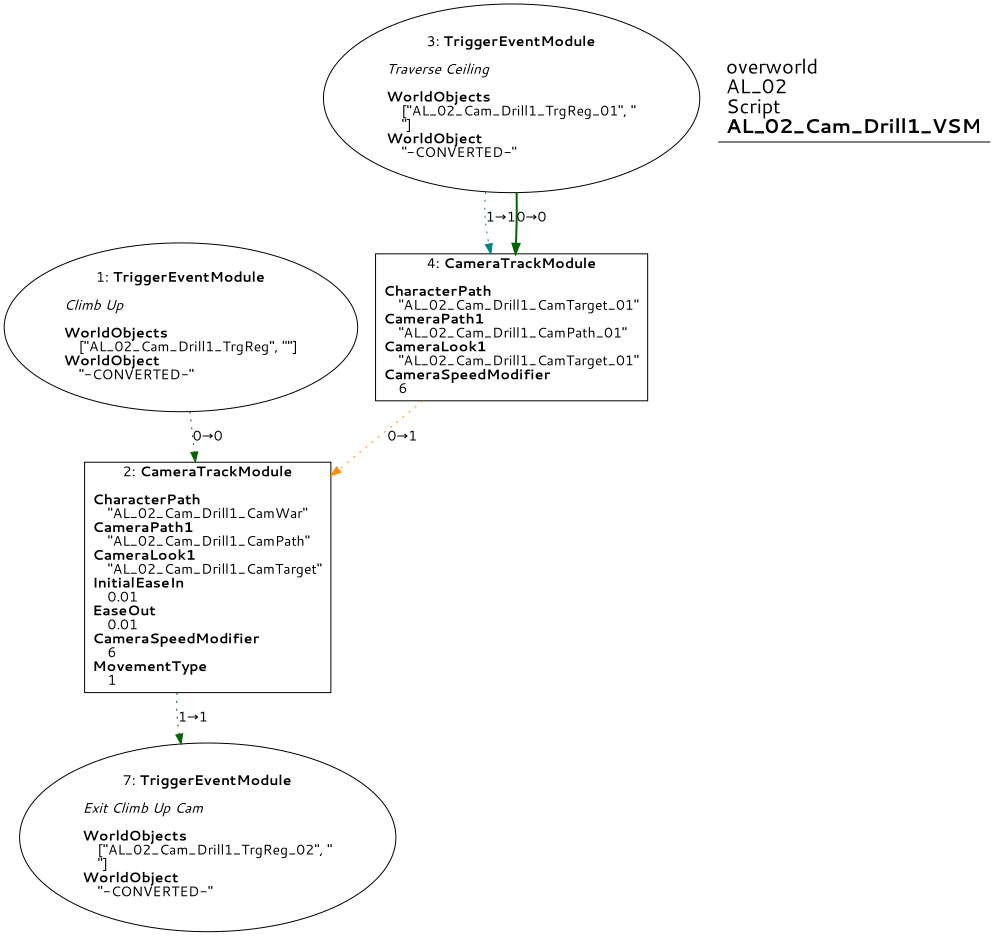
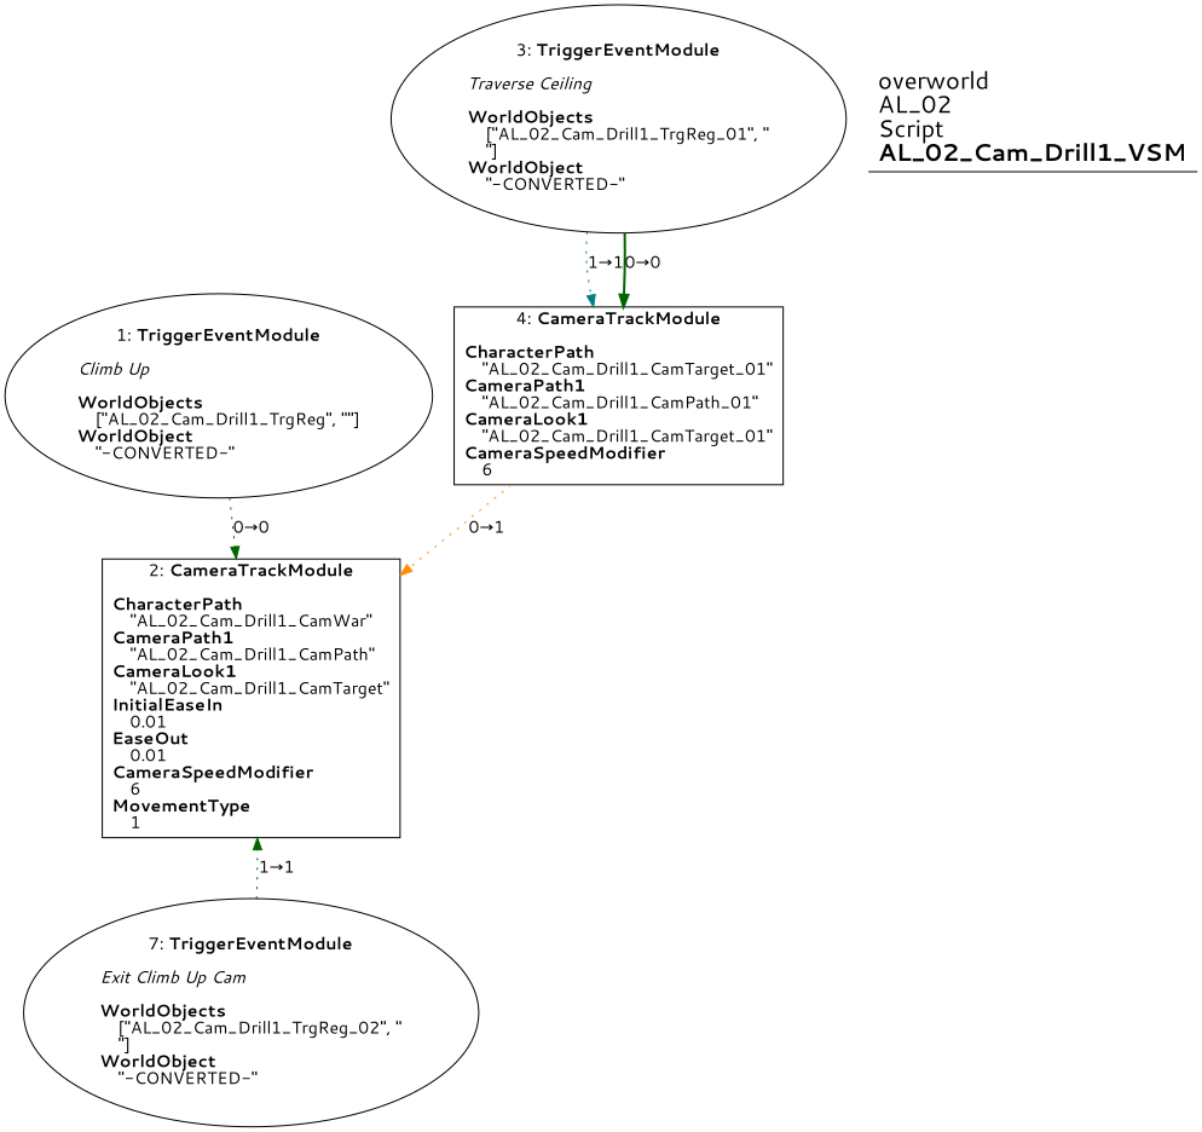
  digraph {
    fontname="Segoe UI"
    splines=spline
    node [fontname="Segoe UI" shape=oval]
    edge [color=darkgreen fontname="Segoe UI" style=dotted]
    n1 [label=<1: <b>TriggerEventModule</b><br/><br/><i>Climb Up<br align="left"/></i><br align="left"/><b>WorldObjects</b><br align="left"/>    [&quot;AL_02_Cam_Drill1_TrgReg&quot;, &quot;&quot;]<br align="left"/><b>WorldObject</b><br align="left"/>    &quot;-CONVERTED-&quot;<br align="left"/>>]
    n2 [label=<2: <b>CameraTrackModule</b><br/><br/><b>CharacterPath</b><br align="left"/>    &quot;AL_02_Cam_Drill1_CamWar&quot;<br align="left"/><b>CameraPath1</b><br align="left"/>    &quot;AL_02_Cam_Drill1_CamPath&quot;<br align="left"/><b>CameraLook1</b><br align="left"/>    &quot;AL_02_Cam_Drill1_CamTarget&quot;<br align="left"/><b>InitialEaseIn</b><br align="left"/>    0.01<br align="left"/><b>EaseOut</b><br align="left"/>    0.01<br align="left"/><b>CameraSpeedModifier</b><br align="left"/>    6<br align="left"/><b>MovementType</b><br align="left"/>    1<br align="left"/>> shape=box]
    n3 [label=<3: <b>TriggerEventModule</b><br/><br/><i>Traverse Ceiling<br align="left"/></i><br align="left"/><b>WorldObjects</b><br align="left"/>    [&quot;AL_02_Cam_Drill1_TrgReg_01&quot;, &quot;<br align="left"/>    &quot;]<br align="left"/><b>WorldObject</b><br align="left"/>    &quot;-CONVERTED-&quot;<br align="left"/>>]
    n4 [label=<4: <b>CameraTrackModule</b><br/><br/><b>CharacterPath</b><br align="left"/>    &quot;AL_02_Cam_Drill1_CamTarget_01&quot;<br align="left"/><b>CameraPath1</b><br align="left"/>    &quot;AL_02_Cam_Drill1_CamPath_01&quot;<br align="left"/><b>CameraLook1</b><br align="left"/>    &quot;AL_02_Cam_Drill1_CamTarget_01&quot;<br align="left"/><b>CameraSpeedModifier</b><br align="left"/>    6<br align="left"/>> shape=box]
    n5 [label=<7: <b>TriggerEventModule</b><br/><br/><i>Exit Climb Up Cam<br align="left"/></i><br align="left"/><b>WorldObjects</b><br align="left"/>    [&quot;AL_02_Cam_Drill1_TrgReg_02&quot;, &quot;<br align="left"/>    &quot;]<br align="left"/><b>WorldObject</b><br align="left"/>    &quot;-CONVERTED-&quot;<br align="left"/>>]
    n6 [label=<<font point-size="20">overworld<br align="left"/>AL_02<br align="left"/>Script<br align="left"/><b>AL_02_Cam_Drill1_VSM</b><br align="left"/></font>> shape=underline]
    n1 -> n2 [label="0→0"]
    n3 -> n4 [color=teal label="1→1"]
    n3 -> n4 [label="0→0" style=bold]
    n4 -> n2 [color=darkorange label="0→1"]
-   n2 -> n5 [label="1→1"]
+   n5 -> n2 [label="1→1"]
  }
